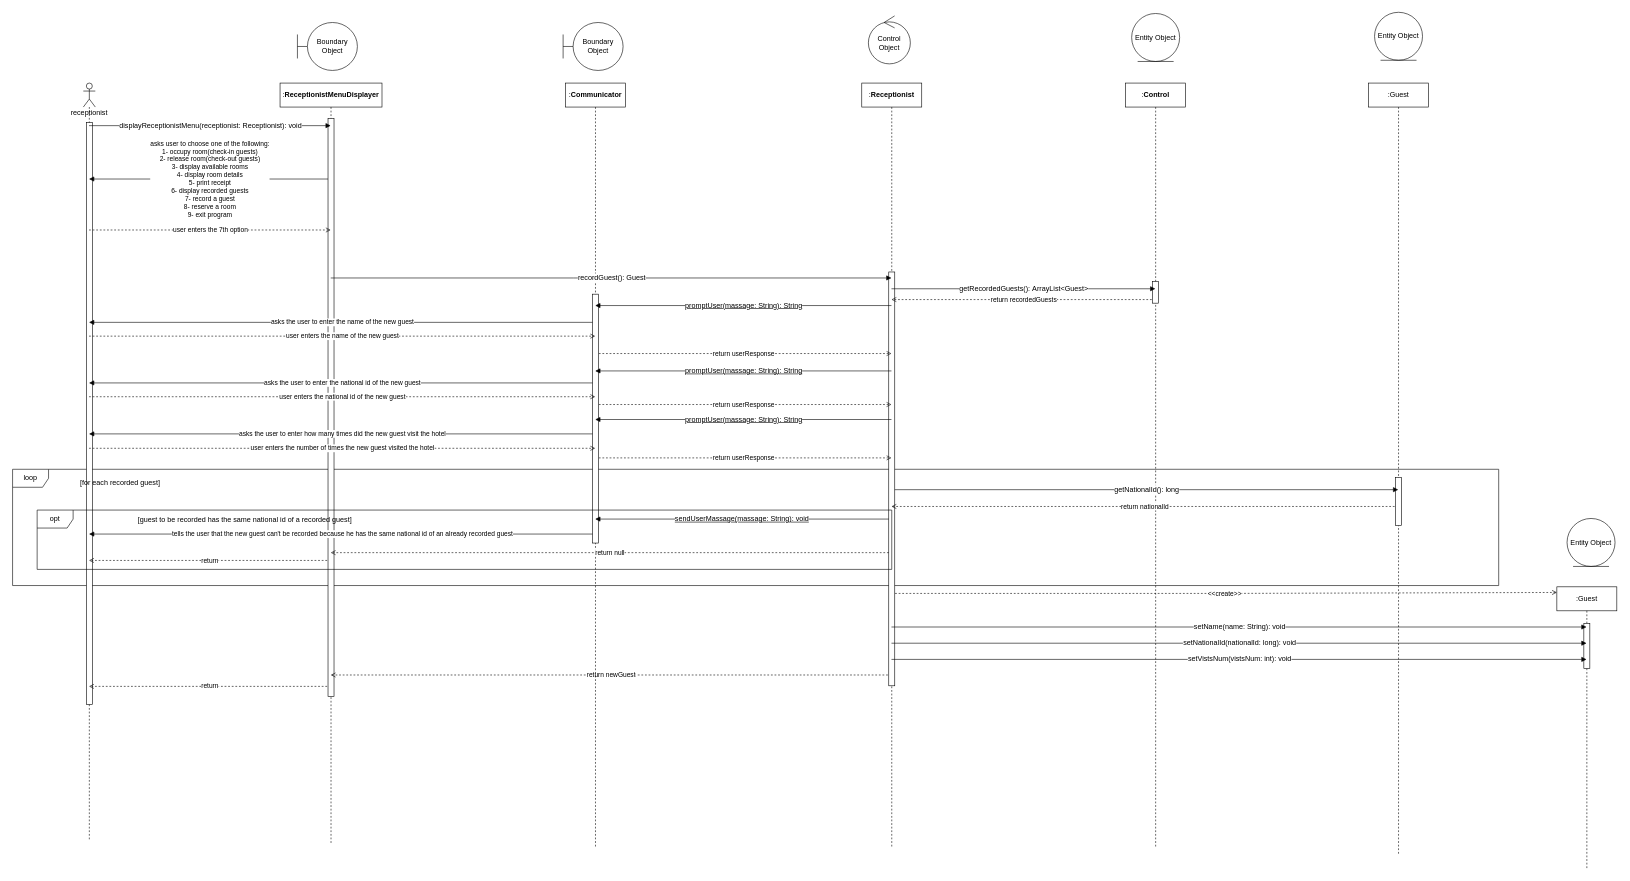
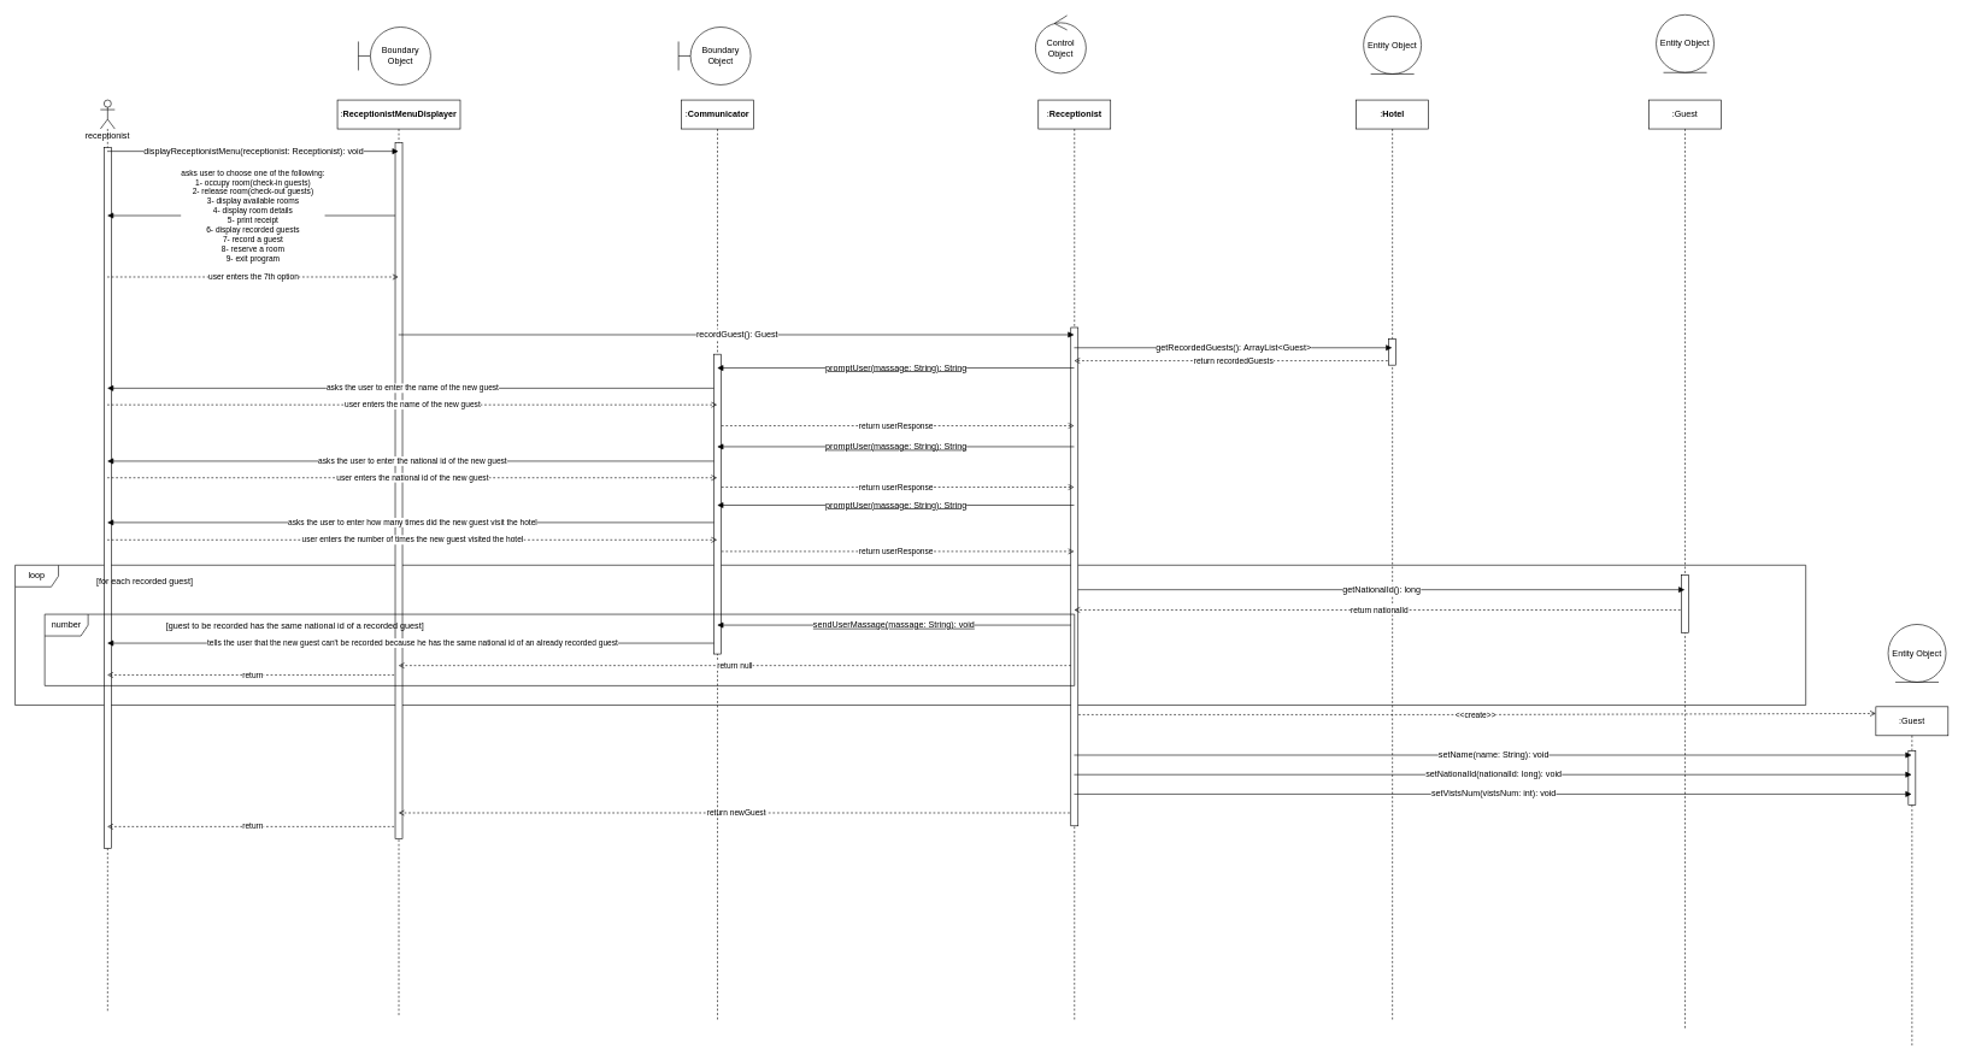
  <mxCell id="0" />
  <mxCell id="1" parent="0" />
  <mxCell id="2" value="loop" style="shape=umlFrame;whiteSpace=wrap;html=1;" parent="1" vertex="1"><mxGeometry x="20" y="782" width="2478" height="193.846" as="geometry" /></mxCell>
  <mxCell id="3" value="receptionist" style="shape=umlLifeline;participant=umlActor;perimeter=lifelinePerimeter;whiteSpace=wrap;html=1;container=1;collapsible=0;recursiveResize=0;verticalAlign=top;spacingTop=36;outlineConnect=0;" parent="1" vertex="1"><mxGeometry x="138" y="138" width="20" height="1264" as="geometry" /></mxCell>
  <mxCell id="4" value="" style="html=1;points=[];perimeter=orthogonalPerimeter;" parent="3" vertex="1"><mxGeometry x="5" y="66" width="10" height="970" as="geometry" /></mxCell>
  <mxCell id="5" value="asks user to&amp;nbsp;choose one of the following:&lt;br&gt;1- occupy room(check-in guests)&lt;br&gt;2- release room(check-out guests)&lt;br&gt;3- display available rooms&lt;br&gt;4- display room details&lt;br&gt;5- print receipt&lt;br&gt;6- display recorded guests&lt;br&gt;7- record a guest&lt;br&gt;8- reserve a room&lt;br&gt;9- exit program" style="edgeStyle=none;rounded=0;orthogonalLoop=1;jettySize=auto;html=1;endArrow=block;endFill=1;" parent="1" source="8" target="3" edge="1"><mxGeometry relative="1" as="geometry"><Array as="points"><mxPoint x="320" y="298" /></Array></mxGeometry></mxCell>
  <mxCell id="6" value="return" style="rounded=0;orthogonalLoop=1;jettySize=auto;html=1;dashed=1;endArrow=open;endFill=0;" parent="1" source="8" target="3" edge="1"><mxGeometry relative="1" as="geometry"><Array as="points"><mxPoint x="330" y="934" /></Array></mxGeometry></mxCell>
  <mxCell id="7" value="return" style="edgeStyle=none;rounded=0;orthogonalLoop=1;jettySize=auto;html=1;dashed=1;endArrow=open;endFill=0;" parent="1" source="8" target="3" edge="1"><mxGeometry relative="1" as="geometry"><Array as="points"><mxPoint x="340" y="1144" /></Array></mxGeometry></mxCell>
  <mxCell id="8" value=":&lt;span style=&quot;font-weight: 700;&quot;&gt;ReceptionistMenuDisplayer&lt;/span&gt;" style="shape=umlLifeline;perimeter=lifelinePerimeter;whiteSpace=wrap;html=1;container=1;collapsible=0;recursiveResize=0;outlineConnect=0;" parent="1" vertex="1"><mxGeometry x="466" y="138" width="170" height="1268" as="geometry" /></mxCell>
  <mxCell id="9" value="" style="html=1;points=[];perimeter=orthogonalPerimeter;" parent="8" vertex="1"><mxGeometry x="80" y="59" width="10" height="964" as="geometry" /></mxCell>
  <mxCell id="10" value="&amp;lt;&amp;lt;create&amp;gt;&amp;gt;" style="edgeStyle=none;rounded=0;orthogonalLoop=1;jettySize=auto;html=1;dashed=1;endArrow=open;endFill=0;entryX=0;entryY=0.02;entryDx=0;entryDy=0;entryPerimeter=0;" parent="1" source="12" target="26" edge="1"><mxGeometry relative="1" as="geometry"><mxPoint x="2592.187" y="1315" as="targetPoint" /><Array as="points"><mxPoint x="2043" y="989" /></Array></mxGeometry></mxCell>
  <mxCell id="11" value="return newGuest" style="edgeStyle=none;rounded=0;orthogonalLoop=1;jettySize=auto;html=1;dashed=1;endArrow=open;endFill=0;" parent="1" source="12" target="8" edge="1"><mxGeometry relative="1" as="geometry"><Array as="points"><mxPoint x="1055" y="1125" /></Array></mxGeometry></mxCell>
  <mxCell id="12" value=":&lt;span style=&quot;font-weight: 700;&quot;&gt;Receptionist&lt;/span&gt;" style="shape=umlLifeline;perimeter=lifelinePerimeter;whiteSpace=wrap;html=1;container=1;collapsible=0;recursiveResize=0;outlineConnect=0;" parent="1" vertex="1"><mxGeometry x="1436" y="138" width="100" height="1276" as="geometry" /></mxCell>
  <mxCell id="13" value="" style="html=1;points=[];perimeter=orthogonalPerimeter;" parent="12" vertex="1"><mxGeometry x="45" y="315" width="10" height="690" as="geometry" /></mxCell>
  <mxCell id="14" value="asks the user to enter the name of the new guest" style="edgeStyle=none;rounded=0;orthogonalLoop=1;jettySize=auto;html=1;endArrow=block;endFill=1;" parent="1" source="21" target="3" edge="1"><mxGeometry relative="1" as="geometry"><Array as="points"><mxPoint x="619" y="537" /></Array></mxGeometry></mxCell>
  <mxCell id="15" value="return userResponse" style="edgeStyle=none;rounded=0;orthogonalLoop=1;jettySize=auto;html=1;dashed=1;endArrow=open;endFill=0;" parent="1" source="21" target="12" edge="1"><mxGeometry relative="1" as="geometry"><Array as="points"><mxPoint x="1242" y="589" /></Array></mxGeometry></mxCell>
  <mxCell id="16" value="asks the user to enter the national id of the new guest" style="edgeStyle=none;rounded=0;orthogonalLoop=1;jettySize=auto;html=1;endArrow=block;endFill=1;" parent="1" source="21" target="3" edge="1"><mxGeometry relative="1" as="geometry"><Array as="points"><mxPoint x="615" y="638" /></Array></mxGeometry></mxCell>
  <mxCell id="17" value="return userResponse" style="edgeStyle=none;rounded=0;orthogonalLoop=1;jettySize=auto;html=1;dashed=1;endArrow=open;endFill=0;" parent="1" source="21" target="12" edge="1"><mxGeometry relative="1" as="geometry"><Array as="points"><mxPoint x="1213" y="674" /></Array></mxGeometry></mxCell>
  <mxCell id="18" value="asks the user to enter how many times did the new guest visit the hotel" style="edgeStyle=none;rounded=0;orthogonalLoop=1;jettySize=auto;html=1;endArrow=block;endFill=1;" parent="1" source="21" target="3" edge="1"><mxGeometry relative="1" as="geometry"><Array as="points"><mxPoint x="609" y="723" /></Array></mxGeometry></mxCell>
  <mxCell id="19" value="return userResponse" style="edgeStyle=none;rounded=0;orthogonalLoop=1;jettySize=auto;html=1;dashed=1;endArrow=open;endFill=0;" parent="1" source="21" target="12" edge="1"><mxGeometry relative="1" as="geometry"><Array as="points"><mxPoint x="1235" y="763" /></Array></mxGeometry></mxCell>
  <mxCell id="20" value="tells the user that the new guest can't be recorded because he has the same national id of an already recorded guest" style="edgeStyle=none;rounded=0;orthogonalLoop=1;jettySize=auto;html=1;endArrow=block;endFill=1;" parent="1" source="21" target="3" edge="1"><mxGeometry relative="1" as="geometry"><Array as="points"><mxPoint x="570" y="890" /></Array></mxGeometry></mxCell>
  <mxCell id="21" value=":&lt;span style=&quot;font-weight: 700;&quot;&gt;Communicator&lt;/span&gt;" style="shape=umlLifeline;perimeter=lifelinePerimeter;whiteSpace=wrap;html=1;container=1;collapsible=0;recursiveResize=0;outlineConnect=0;" parent="1" vertex="1"><mxGeometry x="942" y="138" width="100" height="1273" as="geometry" /></mxCell>
  <mxCell id="22" value="" style="html=1;points=[];perimeter=orthogonalPerimeter;" parent="21" vertex="1"><mxGeometry x="45" y="352" width="10" height="415" as="geometry" /></mxCell>
  <mxCell id="23" value="return recordedGuests" style="edgeStyle=none;rounded=0;orthogonalLoop=1;jettySize=auto;html=1;endArrow=open;endFill=0;dashed=1;" parent="1" source="24" target="12" edge="1"><mxGeometry relative="1" as="geometry"><Array as="points"><mxPoint x="1688" y="499" /></Array></mxGeometry></mxCell>
- <mxCell id="24" value=":&lt;span style=&quot;font-weight: 700;&quot;&gt;Control&lt;/span&gt;" style="shape=umlLifeline;perimeter=lifelinePerimeter;whiteSpace=wrap;html=1;container=1;collapsible=0;recursiveResize=0;outlineConnect=0;" parent="1" vertex="1"><mxGeometry x="1876" y="138" width="100" height="1276" as="geometry" /></mxCell>
+ <mxCell id="24" value=":&lt;span style=&quot;font-weight: 700;&quot;&gt;Hotel&lt;/span&gt;" style="shape=umlLifeline;perimeter=lifelinePerimeter;whiteSpace=wrap;html=1;container=1;collapsible=0;recursiveResize=0;outlineConnect=0;" parent="1" vertex="1"><mxGeometry x="1876" y="138" width="100" height="1276" as="geometry" /></mxCell>
  <mxCell id="25" value="" style="html=1;points=[];perimeter=orthogonalPerimeter;" parent="24" vertex="1"><mxGeometry x="45" y="331" width="10" height="36" as="geometry" /></mxCell>
  <mxCell id="26" value=":Guest" style="shape=umlLifeline;perimeter=lifelinePerimeter;whiteSpace=wrap;html=1;container=1;collapsible=0;recursiveResize=0;outlineConnect=0;" parent="1" vertex="1"><mxGeometry x="2595" y="978" width="100" height="469" as="geometry" /></mxCell>
  <mxCell id="27" value="" style="html=1;points=[];perimeter=orthogonalPerimeter;" parent="26" vertex="1"><mxGeometry x="45" y="61" width="10" height="75" as="geometry" /></mxCell>
  <mxCell id="28" value="user enters the national id of the new guest" style="edgeStyle=none;rounded=0;orthogonalLoop=1;jettySize=auto;html=1;endArrow=open;endFill=0;dashed=1;" parent="1" source="3" target="21" edge="1"><mxGeometry relative="1" as="geometry"><Array as="points"><mxPoint x="577" y="661" /></Array></mxGeometry></mxCell>
  <mxCell id="29" value="user enters the number of times the new guest visited the hotel" style="edgeStyle=none;rounded=0;orthogonalLoop=1;jettySize=auto;html=1;endArrow=open;endFill=0;dashed=1;" parent="1" source="3" target="21" edge="1"><mxGeometry relative="1" as="geometry"><Array as="points"><mxPoint x="566" y="747" /></Array></mxGeometry></mxCell>
  <mxCell id="30" value="user enters the name of the new guest" style="edgeStyle=none;rounded=0;orthogonalLoop=1;jettySize=auto;html=1;endArrow=open;endFill=0;dashed=1;" parent="1" source="3" target="21" edge="1"><mxGeometry relative="1" as="geometry"><Array as="points"><mxPoint x="568" y="560" /></Array></mxGeometry></mxCell>
  <mxCell id="31" value="user enters the 7th option" style="edgeStyle=none;rounded=0;orthogonalLoop=1;jettySize=auto;html=1;endArrow=open;endFill=0;dashed=1;" parent="1" source="3" target="8" edge="1"><mxGeometry relative="1" as="geometry"><Array as="points"><mxPoint x="357" y="383" /></Array></mxGeometry></mxCell>
  <mxCell id="32" value="&lt;span style=&quot;font-size: 12px; text-align: left;&quot;&gt;displayReceptionistMenu(receptionist:&amp;nbsp;Receptionist):&amp;nbsp;void&lt;/span&gt;" style="rounded=0;orthogonalLoop=1;jettySize=auto;html=1;endArrow=block;endFill=1;" parent="1" source="3" target="8" edge="1"><mxGeometry relative="1" as="geometry"><mxPoint x="462" y="1268" as="targetPoint" /><Array as="points"><mxPoint x="347" y="209" /></Array></mxGeometry></mxCell>
  <mxCell id="33" value="&lt;span style=&quot;font-size: 12px; text-align: left; text-decoration-line: underline;&quot;&gt;promptUser(massage:&amp;nbsp;String):&amp;nbsp;String&lt;/span&gt;" style="edgeStyle=none;rounded=0;orthogonalLoop=1;jettySize=auto;html=1;endArrow=block;endFill=1;" parent="1" source="12" target="21" edge="1"><mxGeometry relative="1" as="geometry"><Array as="points"><mxPoint x="1258" y="509" /></Array></mxGeometry></mxCell>
  <mxCell id="34" value="&lt;span style=&quot;font-size: 12px; text-align: left; text-decoration-line: underline;&quot;&gt;promptUser(massage:&amp;nbsp;String):&amp;nbsp;String&lt;/span&gt;" style="edgeStyle=none;rounded=0;orthogonalLoop=1;jettySize=auto;html=1;endArrow=block;endFill=1;" parent="1" source="12" target="21" edge="1"><mxGeometry relative="1" as="geometry"><Array as="points"><mxPoint x="1184" y="618" /></Array></mxGeometry></mxCell>
  <mxCell id="35" value="&lt;span style=&quot;font-size: 12px; text-align: left; text-decoration-line: underline;&quot;&gt;promptUser(massage:&amp;nbsp;String):&amp;nbsp;String&lt;/span&gt;" style="edgeStyle=none;rounded=0;orthogonalLoop=1;jettySize=auto;html=1;endArrow=block;endFill=1;" parent="1" source="12" target="21" edge="1"><mxGeometry relative="1" as="geometry"><Array as="points"><mxPoint x="1201" y="699" /></Array></mxGeometry></mxCell>
  <mxCell id="36" value="&lt;span style=&quot;font-size: 12px; text-align: left;&quot;&gt;recordGuest(): Guest&lt;/span&gt;" style="edgeStyle=none;rounded=0;orthogonalLoop=1;jettySize=auto;html=1;endArrow=block;endFill=1;" parent="1" source="8" target="12" edge="1"><mxGeometry relative="1" as="geometry"><Array as="points"><mxPoint x="955" y="463" /></Array></mxGeometry></mxCell>
  <mxCell id="37" value="&lt;span style=&quot;font-size: 12px; text-align: left;&quot;&gt;getRecordedGuests():&amp;nbsp;ArrayList&amp;lt;Guest&amp;gt;&lt;/span&gt;" style="edgeStyle=none;rounded=0;orthogonalLoop=1;jettySize=auto;html=1;endArrow=block;endFill=1;" parent="1" source="12" target="24" edge="1"><mxGeometry relative="1" as="geometry"><Array as="points"><mxPoint x="1703" y="481" /></Array></mxGeometry></mxCell>
  <mxCell id="38" value="&lt;span style=&quot;font-size: 12px; text-align: left;&quot;&gt;setName(name:&amp;nbsp;String): void&lt;/span&gt;" style="edgeStyle=none;rounded=0;orthogonalLoop=1;jettySize=auto;html=1;endArrow=block;endFill=1;" parent="1" source="12" target="26" edge="1"><mxGeometry relative="1" as="geometry"><Array as="points"><mxPoint x="2050" y="1045" /></Array></mxGeometry></mxCell>
  <mxCell id="39" value="&lt;span style=&quot;font-size: 12px; text-align: left;&quot;&gt;setNationalId(nationalId:&amp;nbsp;long): void&lt;/span&gt;" style="edgeStyle=none;rounded=0;orthogonalLoop=1;jettySize=auto;html=1;endArrow=block;endFill=1;" parent="1" source="12" target="26" edge="1"><mxGeometry relative="1" as="geometry"><Array as="points"><mxPoint x="2055" y="1072" /></Array></mxGeometry></mxCell>
  <mxCell id="40" value="&lt;span style=&quot;font-size: 12px; text-align: left;&quot;&gt;setVistsNum(vistsNum: int): void&lt;/span&gt;" style="edgeStyle=none;rounded=0;orthogonalLoop=1;jettySize=auto;html=1;endArrow=block;endFill=1;" parent="1" source="12" target="26" edge="1"><mxGeometry relative="1" as="geometry"><Array as="points"><mxPoint x="2051" y="1099" /></Array></mxGeometry></mxCell>
  <mxCell id="41" value="Boundary Object" style="shape=umlBoundary;whiteSpace=wrap;html=1;" parent="1" vertex="1"><mxGeometry x="495" y="37" width="100" height="80" as="geometry" /></mxCell>
  <mxCell id="42" value="Boundary Object" style="shape=umlBoundary;whiteSpace=wrap;html=1;" parent="1" vertex="1"><mxGeometry x="938" y="37" width="100" height="80" as="geometry" /></mxCell>
- <mxCell id="43" value="Control Object" style="ellipse;shape=umlControl;whiteSpace=wrap;html=1;" parent="1" vertex="1"><mxGeometry x="1447" y="26" width="70" height="80" as="geometry" /></mxCell>
+ <mxCell id="43" value="Control Object" style="ellipse;shape=umlControl;whiteSpace=wrap;html=1;" parent="1" vertex="1"><mxGeometry x="1432" y="21" width="70" height="80" as="geometry" /></mxCell>
  <mxCell id="44" value="Entity Object" style="ellipse;shape=umlEntity;whiteSpace=wrap;html=1;" parent="1" vertex="1"><mxGeometry x="1886" y="22" width="80" height="80" as="geometry" /></mxCell>
  <mxCell id="45" value="Entity Object" style="ellipse;shape=umlEntity;whiteSpace=wrap;html=1;" parent="1" vertex="1"><mxGeometry x="2612" y="864" width="80" height="80" as="geometry" /></mxCell>
  <mxCell id="46" value="return nationalId" style="edgeStyle=none;rounded=0;orthogonalLoop=1;jettySize=auto;html=1;endArrow=open;endFill=0;dashed=1;" parent="1" source="47" target="12" edge="1"><mxGeometry relative="1" as="geometry"><Array as="points"><mxPoint x="1919" y="844" /></Array></mxGeometry></mxCell>
  <mxCell id="47" value=":Guest" style="shape=umlLifeline;perimeter=lifelinePerimeter;whiteSpace=wrap;html=1;container=1;collapsible=0;recursiveResize=0;outlineConnect=0;" parent="1" vertex="1"><mxGeometry x="2281" y="138" width="100" height="1286" as="geometry" /></mxCell>
  <mxCell id="48" value="" style="html=1;points=[];perimeter=orthogonalPerimeter;" parent="47" vertex="1"><mxGeometry x="45" y="658" width="10" height="80" as="geometry" /></mxCell>
  <mxCell id="49" value="&lt;span style=&quot;font-size: 12px; text-align: left;&quot;&gt;getNationalId(): long&lt;/span&gt;" style="rounded=0;orthogonalLoop=1;jettySize=auto;html=1;endArrow=block;endFill=1;" parent="1" source="13" target="47" edge="1"><mxGeometry relative="1" as="geometry"><Array as="points"><mxPoint x="1897" y="816" /></Array></mxGeometry></mxCell>
  <mxCell id="50" value="&lt;span style=&quot;font-size: 12px; text-align: left; text-decoration-line: underline;&quot;&gt;sendUserMassage(massage: String): void&lt;/span&gt;" style="edgeStyle=none;rounded=0;orthogonalLoop=1;jettySize=auto;html=1;endArrow=block;endFill=1;" parent="1" source="13" target="21" edge="1"><mxGeometry relative="1" as="geometry"><Array as="points"><mxPoint x="1217" y="865" /></Array></mxGeometry></mxCell>
  <mxCell id="51" value="return null" style="edgeStyle=none;rounded=0;orthogonalLoop=1;jettySize=auto;html=1;endArrow=open;endFill=0;dashed=1;" parent="1" source="13" target="8" edge="1"><mxGeometry relative="1" as="geometry"><Array as="points"><mxPoint x="1000" y="921" /></Array></mxGeometry></mxCell>
  <mxCell id="52" value="Entity Object" style="ellipse;shape=umlEntity;whiteSpace=wrap;html=1;" parent="1" vertex="1"><mxGeometry x="2291" y="20" width="80" height="80" as="geometry" /></mxCell>
  <mxCell id="53" value="[for each recorded guest]" style="text;html=1;align=center;verticalAlign=middle;resizable=0;points=[];autosize=1;strokeColor=none;fillColor=none;" parent="1" vertex="1"><mxGeometry x="123.677" y="791.17" width="151" height="26" as="geometry" /></mxCell>
  <mxCell id="54" value="" style="group" parent="1" vertex="1" connectable="0"><mxGeometry x="61" y="850" width="1425" height="98.92" as="geometry" /></mxCell>
  <mxCell id="55" value="[guest to be recorded has the same national id of a recorded guest]" style="text;html=1;align=center;verticalAlign=middle;resizable=0;points=[];autosize=1;strokeColor=none;fillColor=none;" parent="54" vertex="1"><mxGeometry x="158.071" y="2.968" width="375" height="26" as="geometry" /></mxCell>
- <mxCell id="56" value="opt" style="shape=umlFrame;whiteSpace=wrap;html=1;" parent="54" vertex="1"><mxGeometry width="1425" height="98.92" as="geometry" /></mxCell>
+ <mxCell id="56" value="number" style="shape=umlFrame;whiteSpace=wrap;html=1;" parent="54" vertex="1"><mxGeometry width="1425" height="98.92" as="geometry" /></mxCell>
